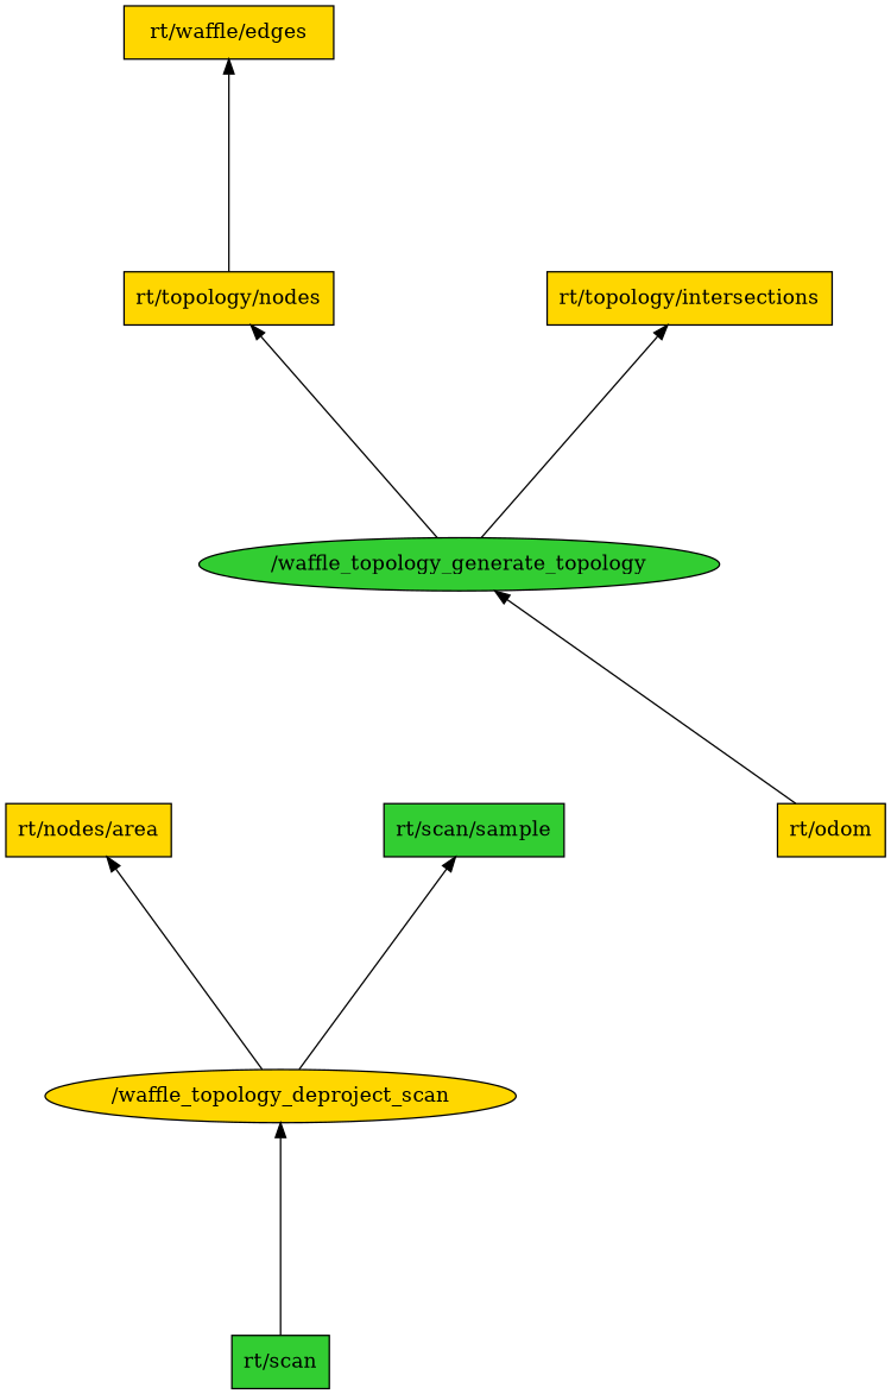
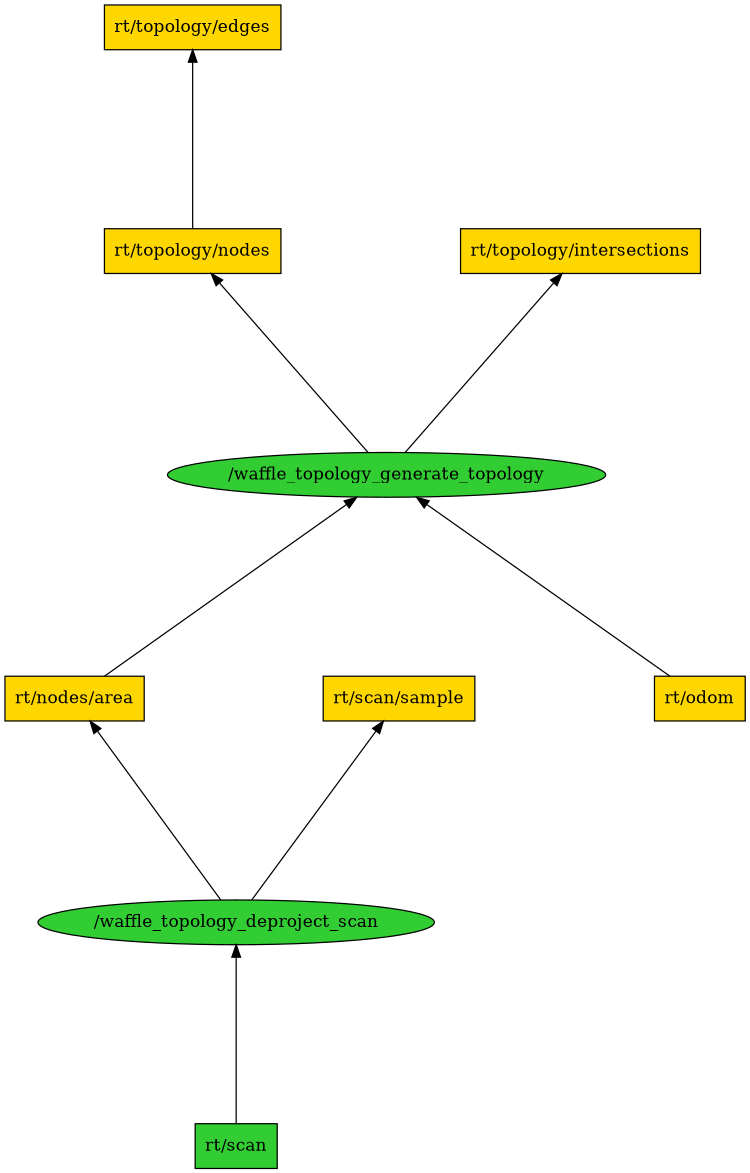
  digraph {
    nodesep=2
    rankdir=BT
    ranksep=2
    node [fillcolor=gold style=filled shape=box]
    "/waffle_topology_generate_topology" [fillcolor=limegreen shape=""]
    "rt/topology/nodes"
    "rt/topology/intersections"
-   "rt/topology/edges" [label="rt/waffle/edges"]
-   "/waffle_topology_deproject_scan" [shape=""]
+   "rt/topology/edges"
+   "/waffle_topology_deproject_scan" [fillcolor=limegreen shape=""]
    n6 [label="rt/nodes/area"]
-   "rt/scan/sample" [fillcolor=limegreen]
+   "rt/scan/sample"
    "rt/odom"
    "rt/scan" [fillcolor=limegreen]
    "/waffle_topology_generate_topology" -> "rt/topology/nodes"
    "/waffle_topology_generate_topology" -> "rt/topology/intersections"
    "rt/topology/nodes" -> "rt/topology/edges"
    "/waffle_topology_deproject_scan" -> n6
    "/waffle_topology_deproject_scan" -> "rt/scan/sample"
+   n6 -> "/waffle_topology_generate_topology"
    "rt/odom" -> "/waffle_topology_generate_topology"
    "rt/scan" -> "/waffle_topology_deproject_scan"
  }
